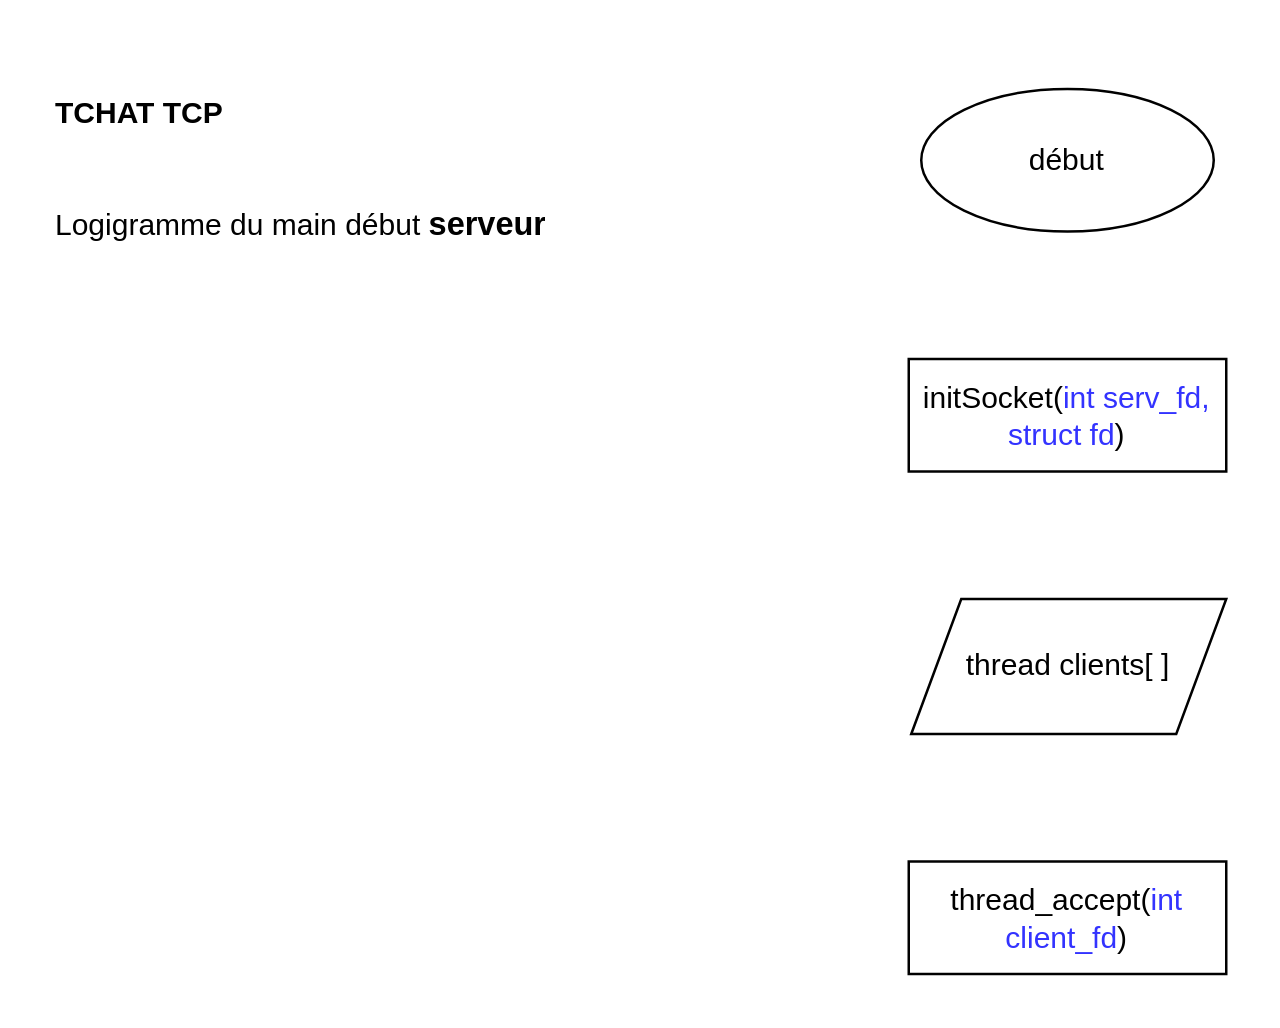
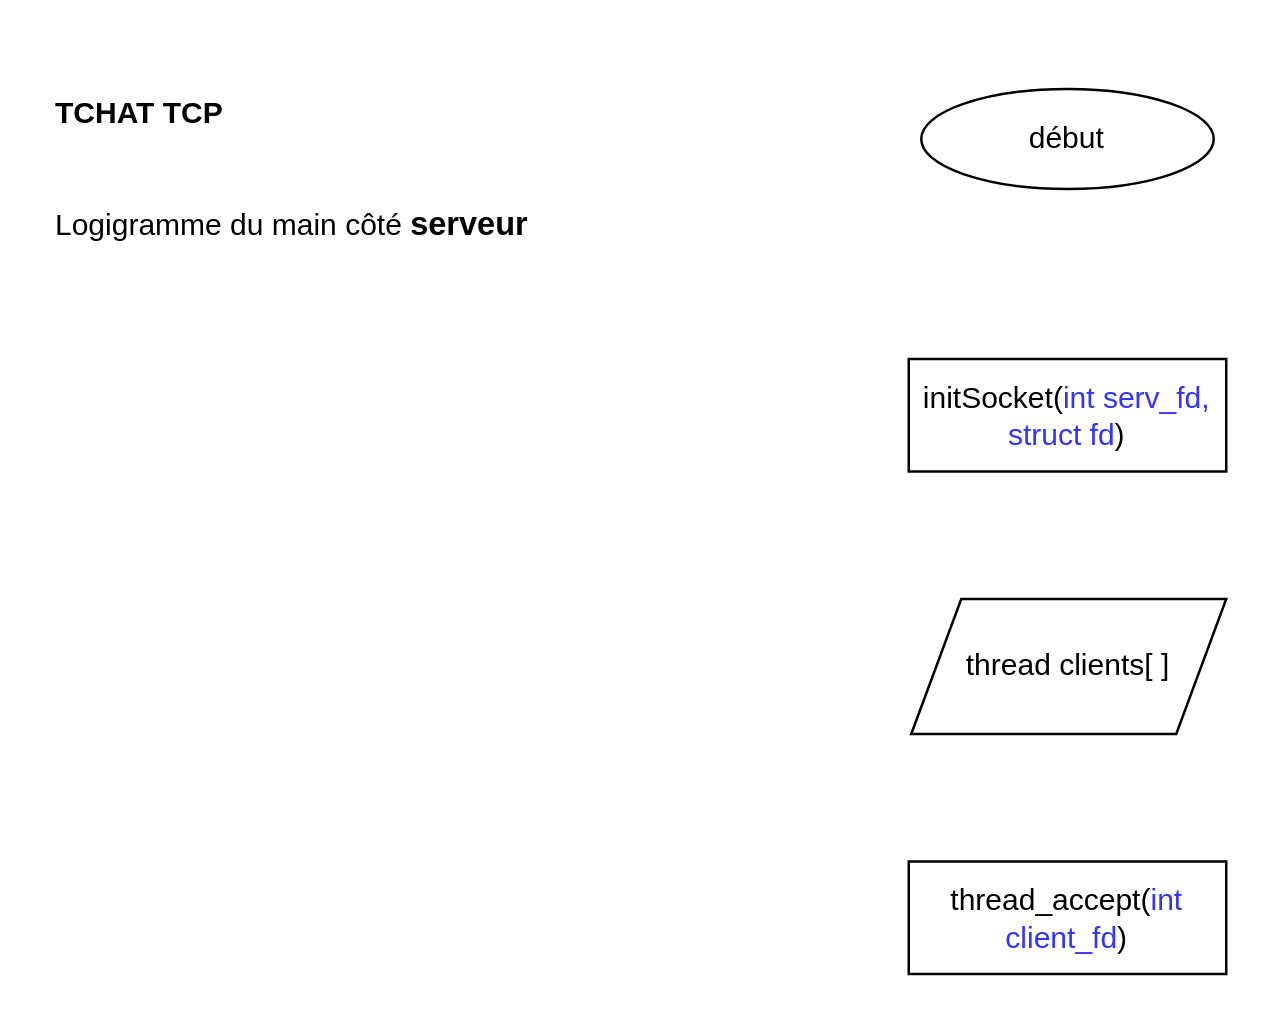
  <mxCell id="0" />
  <mxCell id="1" parent="0" />
- <mxCell id="2" value="début" style="ellipse;whiteSpace=wrap;html=1;" vertex="1" parent="1"><mxGeometry x="368" y="35" width="117" height="57" as="geometry" /></mxCell>
- <mxCell id="3" value="&lt;h1 style=&quot;margin-top: 0px;&quot;&gt;&lt;span style=&quot;background-color: transparent; color: light-dark(rgb(0, 0, 0), rgb(255, 255, 255));&quot;&gt;&lt;font style=&quot;font-size: 12px;&quot;&gt;TCHAT TCP&amp;nbsp;&lt;/font&gt;&lt;/span&gt;&lt;/h1&gt;&lt;h1 style=&quot;margin-top: 0px;&quot;&gt;&lt;span style=&quot;background-color: transparent; color: light-dark(rgb(0, 0, 0), rgb(255, 255, 255)); font-size: 12px; font-weight: normal;&quot;&gt;Logigramme du main début &lt;/span&gt;&lt;span style=&quot;background-color: transparent; color: light-dark(rgb(0, 0, 0), rgb(255, 255, 255));&quot;&gt;&lt;font style=&quot;font-size: 13px;&quot;&gt;serveur&lt;/font&gt;&lt;/span&gt;&lt;br&gt;&lt;/h1&gt;" style="text;html=1;whiteSpace=wrap;overflow=hidden;rounded=0;" vertex="1" parent="1"><mxGeometry x="20" y="20" width="212" height="78" as="geometry" /></mxCell>
+ <mxCell id="2" value="début" style="ellipse;whiteSpace=wrap;html=1;" vertex="1" parent="1"><mxGeometry x="368" y="35" width="117" height="40" as="geometry" /></mxCell>
+ <mxCell id="3" value="&lt;h1 style=&quot;margin-top: 0px;&quot;&gt;&lt;span style=&quot;background-color: transparent; color: light-dark(rgb(0, 0, 0), rgb(255, 255, 255));&quot;&gt;&lt;font style=&quot;font-size: 12px;&quot;&gt;TCHAT TCP&amp;nbsp;&lt;/font&gt;&lt;/span&gt;&lt;/h1&gt;&lt;h1 style=&quot;margin-top: 0px;&quot;&gt;&lt;span style=&quot;background-color: transparent; color: light-dark(rgb(0, 0, 0), rgb(255, 255, 255)); font-size: 12px; font-weight: normal;&quot;&gt;Logigramme du main côté &lt;/span&gt;&lt;span style=&quot;background-color: transparent; color: light-dark(rgb(0, 0, 0), rgb(255, 255, 255));&quot;&gt;&lt;font style=&quot;font-size: 13px;&quot;&gt;serveur&lt;/font&gt;&lt;/span&gt;&lt;br&gt;&lt;/h1&gt;" style="text;html=1;whiteSpace=wrap;overflow=hidden;rounded=0;" vertex="1" parent="1"><mxGeometry x="20" y="20" width="212" height="78" as="geometry" /></mxCell>
  <mxCell id="4" value="thread clients[ ]" style="shape=parallelogram;perimeter=parallelogramPerimeter;whiteSpace=wrap;html=1;fixedSize=1;" vertex="1" parent="1"><mxGeometry x="364" y="239" width="126" height="54" as="geometry" /></mxCell>
  <mxCell id="5" value="initSocket(&lt;font style=&quot;color: rgb(51, 51, 255);&quot;&gt;int serv_fd, struct fd&lt;/font&gt;)" style="rounded=0;whiteSpace=wrap;html=1;" vertex="1" parent="1"><mxGeometry x="363" y="143" width="127" height="45" as="geometry" /></mxCell>
  <mxCell id="6" value="thread_accept(&lt;font style=&quot;color: rgb(51, 51, 255);&quot;&gt;int client_fd&lt;/font&gt;)" style="rounded=0;whiteSpace=wrap;html=1;" vertex="1" parent="1"><mxGeometry x="363" y="344" width="127" height="45" as="geometry" /></mxCell>
